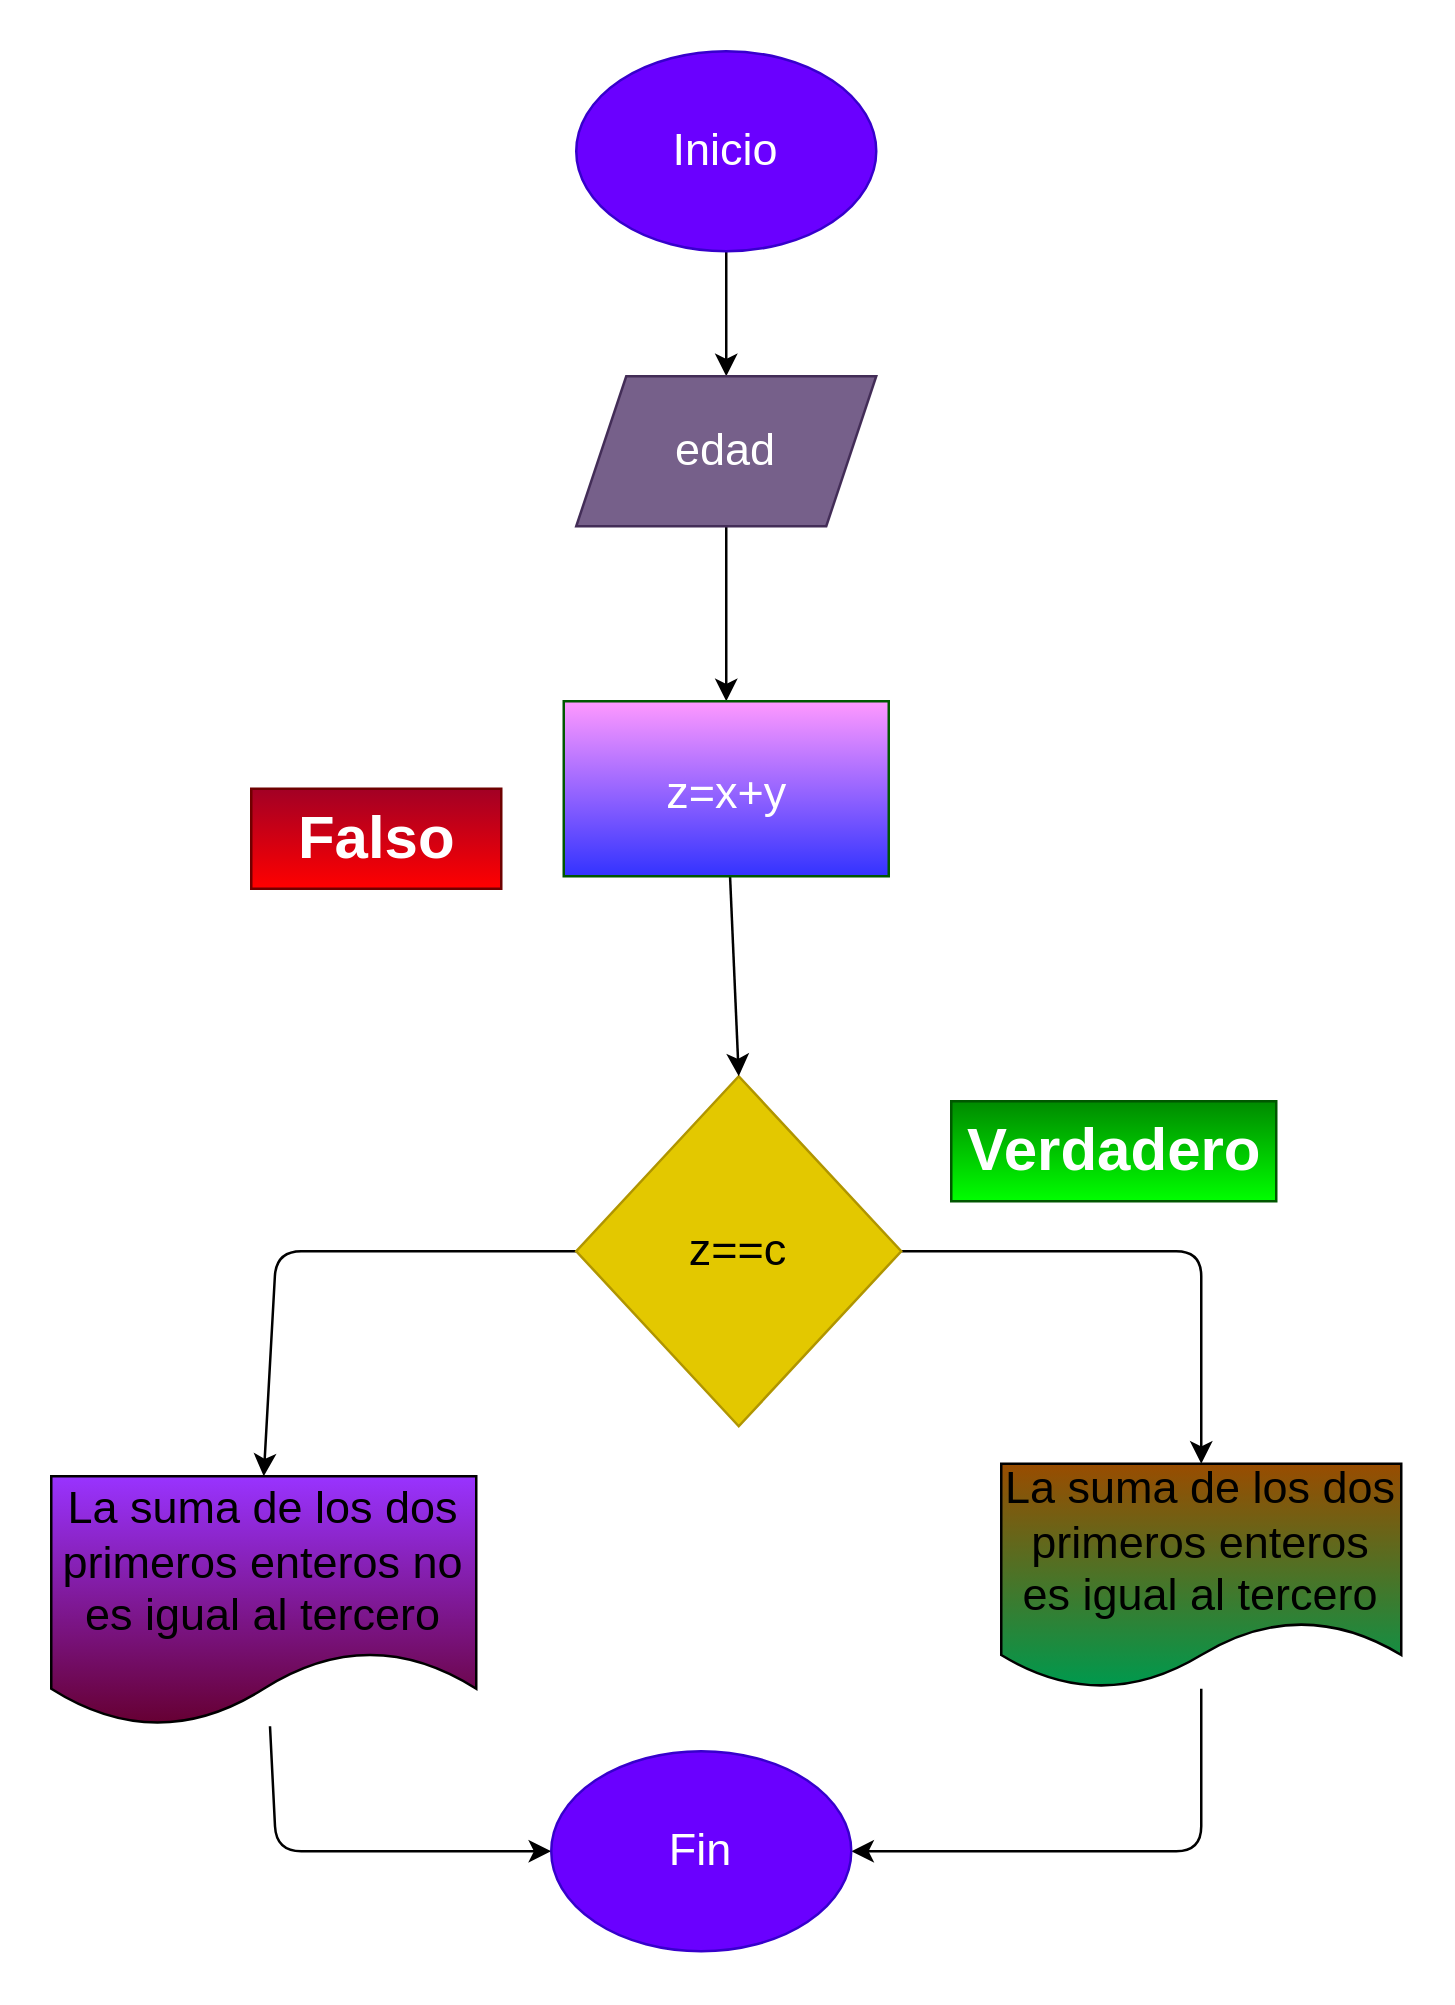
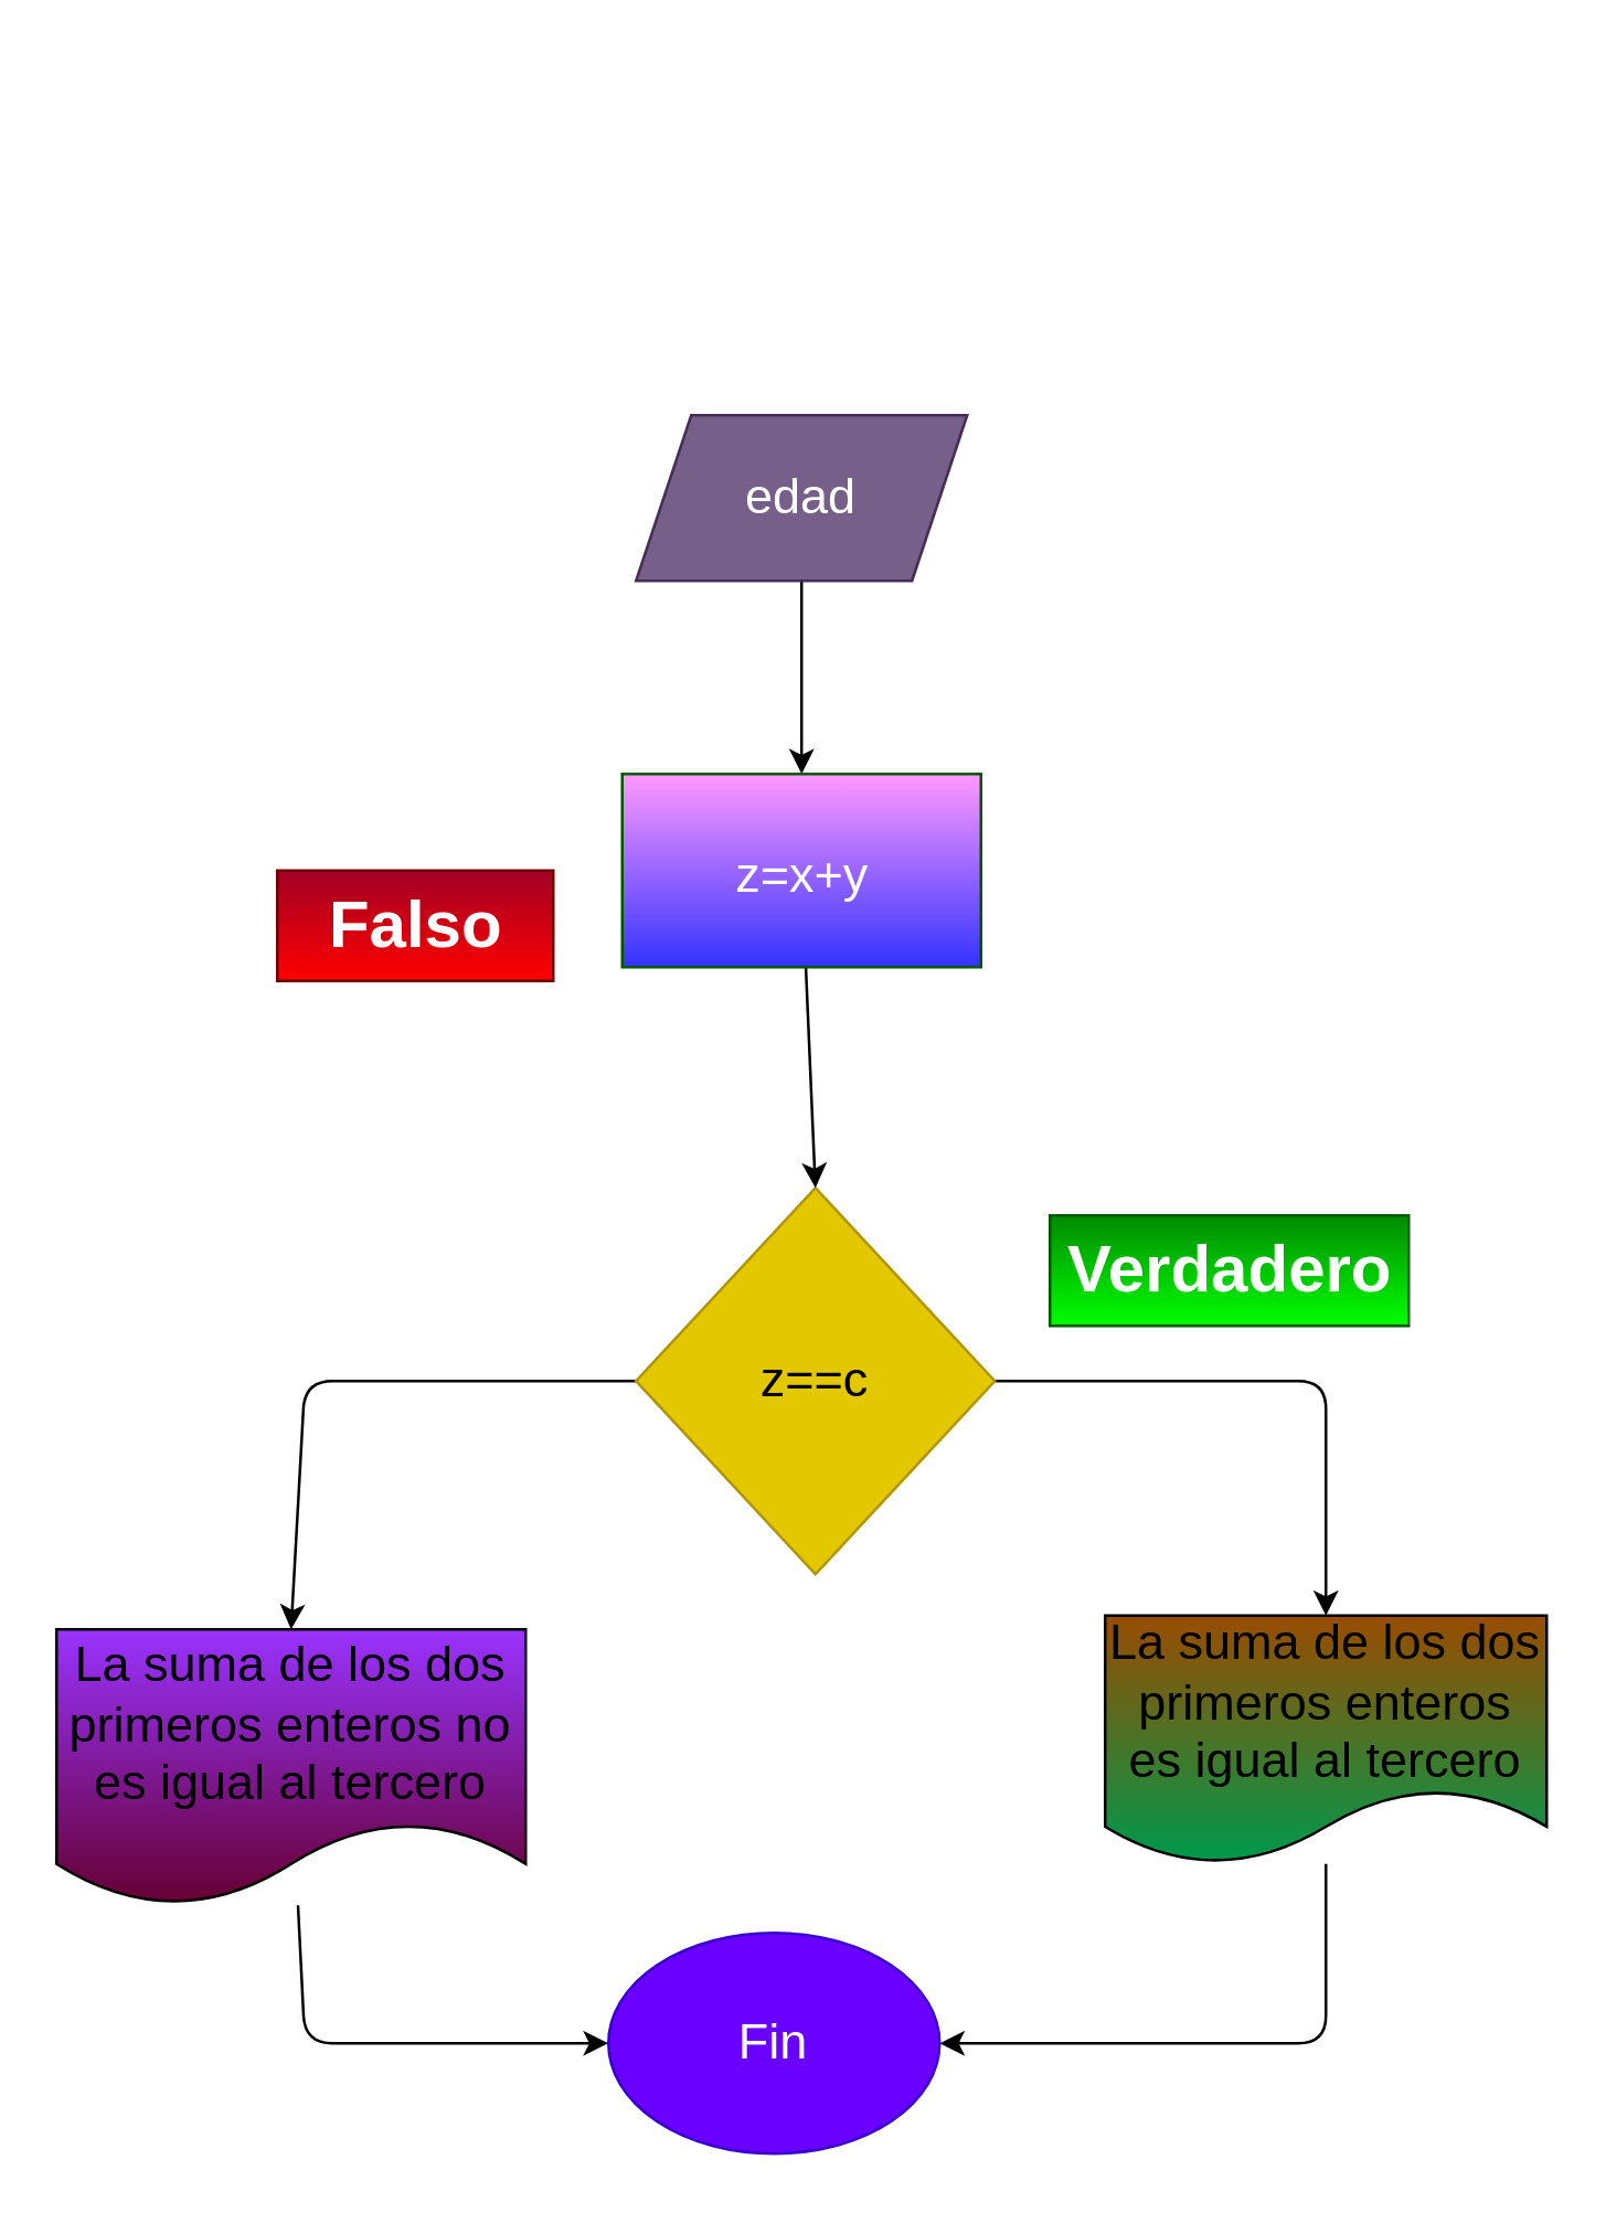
  <mxCell id="0" />
  <mxCell id="1" parent="0" />
- <mxCell id="2" value="" style="edgeStyle=none;html=1;fontSize=18;" parent="1" source="3" target="5" edge="1"><mxGeometry relative="1" as="geometry" /></mxCell>
- <mxCell id="3" value="&lt;font style=&quot;font-size: 18px&quot;&gt;Inicio&lt;/font&gt;" style="ellipse;whiteSpace=wrap;html=1;fillColor=#6a00ff;fontColor=#ffffff;strokeColor=#3700CC;" parent="1" vertex="1"><mxGeometry x="230" y="20" width="120" height="80" as="geometry" /></mxCell>
  <mxCell id="4" style="edgeStyle=none;html=1;fontSize=18;entryX=0.5;entryY=0;entryDx=0;entryDy=0;" parent="1" source="5" target="17" edge="1"><mxGeometry relative="1" as="geometry" /></mxCell>
  <mxCell id="5" value="&lt;font style=&quot;font-size: 18px&quot;&gt;edad&lt;/font&gt;" style="shape=parallelogram;perimeter=parallelogramPerimeter;whiteSpace=wrap;html=1;fixedSize=1;fillColor=#76608a;fontColor=#ffffff;strokeColor=#432D57;" parent="1" vertex="1"><mxGeometry x="230" y="150" width="120" height="60" as="geometry" /></mxCell>
  <mxCell id="6" style="edgeStyle=none;html=1;entryX=0.5;entryY=0;entryDx=0;entryDy=0;fontSize=18;" parent="1" source="8" target="12" edge="1"><mxGeometry relative="1" as="geometry"><Array as="points"><mxPoint x="480" y="500" /></Array></mxGeometry></mxCell>
  <mxCell id="7" style="edgeStyle=none;html=1;exitX=0;exitY=0.5;exitDx=0;exitDy=0;entryX=0.5;entryY=0;entryDx=0;entryDy=0;fontSize=18;" parent="1" source="8" target="10" edge="1"><mxGeometry relative="1" as="geometry"><Array as="points"><mxPoint x="110" y="500" /></Array></mxGeometry></mxCell>
  <mxCell id="8" value="z==c" style="rhombus;whiteSpace=wrap;html=1;fontSize=18;fillColor=#e3c800;fontColor=#000000;strokeColor=#B09500;" parent="1" vertex="1"><mxGeometry x="230" y="430" width="130" height="140" as="geometry" /></mxCell>
  <mxCell id="9" style="edgeStyle=none;html=1;entryX=0;entryY=0.5;entryDx=0;entryDy=0;fontSize=18;" parent="1" source="10" target="15" edge="1"><mxGeometry relative="1" as="geometry"><Array as="points"><mxPoint x="110" y="740" /></Array></mxGeometry></mxCell>
  <mxCell id="10" value="La suma de los dos primeros enteros no es igual al tercero" style="shape=document;whiteSpace=wrap;html=1;boundedLbl=1;fontSize=18;fillColor=#9933FF;gradientColor=#660033;" parent="1" vertex="1"><mxGeometry x="20" y="590" width="170" height="100" as="geometry" /></mxCell>
  <mxCell id="11" style="edgeStyle=none;html=1;entryX=1;entryY=0.5;entryDx=0;entryDy=0;fontSize=18;" parent="1" source="12" target="15" edge="1"><mxGeometry relative="1" as="geometry"><Array as="points"><mxPoint x="480" y="740" /></Array></mxGeometry></mxCell>
  <mxCell id="12" value="La suma de los dos primeros enteros es igual al tercero" style="shape=document;whiteSpace=wrap;html=1;boundedLbl=1;fontSize=18;gradientColor=#00994D;fillColor=#994C00;" parent="1" vertex="1"><mxGeometry x="400" y="585" width="160" height="90" as="geometry" /></mxCell>
  <mxCell id="13" value="Falso" style="text;strokeColor=#6F0000;fillColor=#a20025;html=1;fontSize=24;fontStyle=1;verticalAlign=middle;align=center;fontColor=#ffffff;gradientColor=#FF0000;" parent="1" vertex="1"><mxGeometry x="100" y="315" width="100" height="40" as="geometry" /></mxCell>
  <mxCell id="14" value="Verdadero" style="text;strokeColor=#005700;fillColor=#008a00;html=1;fontSize=24;fontStyle=1;verticalAlign=middle;align=center;fontColor=#ffffff;gradientColor=#00FF00;" parent="1" vertex="1"><mxGeometry x="380" y="440" width="130" height="40" as="geometry" /></mxCell>
  <mxCell id="15" value="Fin" style="ellipse;whiteSpace=wrap;html=1;fontSize=18;fillColor=#6a00ff;fontColor=#ffffff;strokeColor=#3700CC;" parent="1" vertex="1"><mxGeometry x="220" y="700" width="120" height="80" as="geometry" /></mxCell>
  <mxCell id="16" style="edgeStyle=none;html=1;entryX=0.5;entryY=0;entryDx=0;entryDy=0;fontSize=18;" edge="1" parent="1" source="17" target="8"><mxGeometry relative="1" as="geometry" /></mxCell>
  <mxCell id="17" value="&lt;font style=&quot;font-size: 18px ; font-weight: normal&quot;&gt;z=x+y&lt;/font&gt;" style="text;strokeColor=#005700;fillColor=#FF99FF;html=1;fontSize=24;fontStyle=1;verticalAlign=middle;align=center;fontColor=#ffffff;gradientColor=#3333FF;" vertex="1" parent="1"><mxGeometry x="225" y="280" width="130" height="70" as="geometry" /></mxCell>
